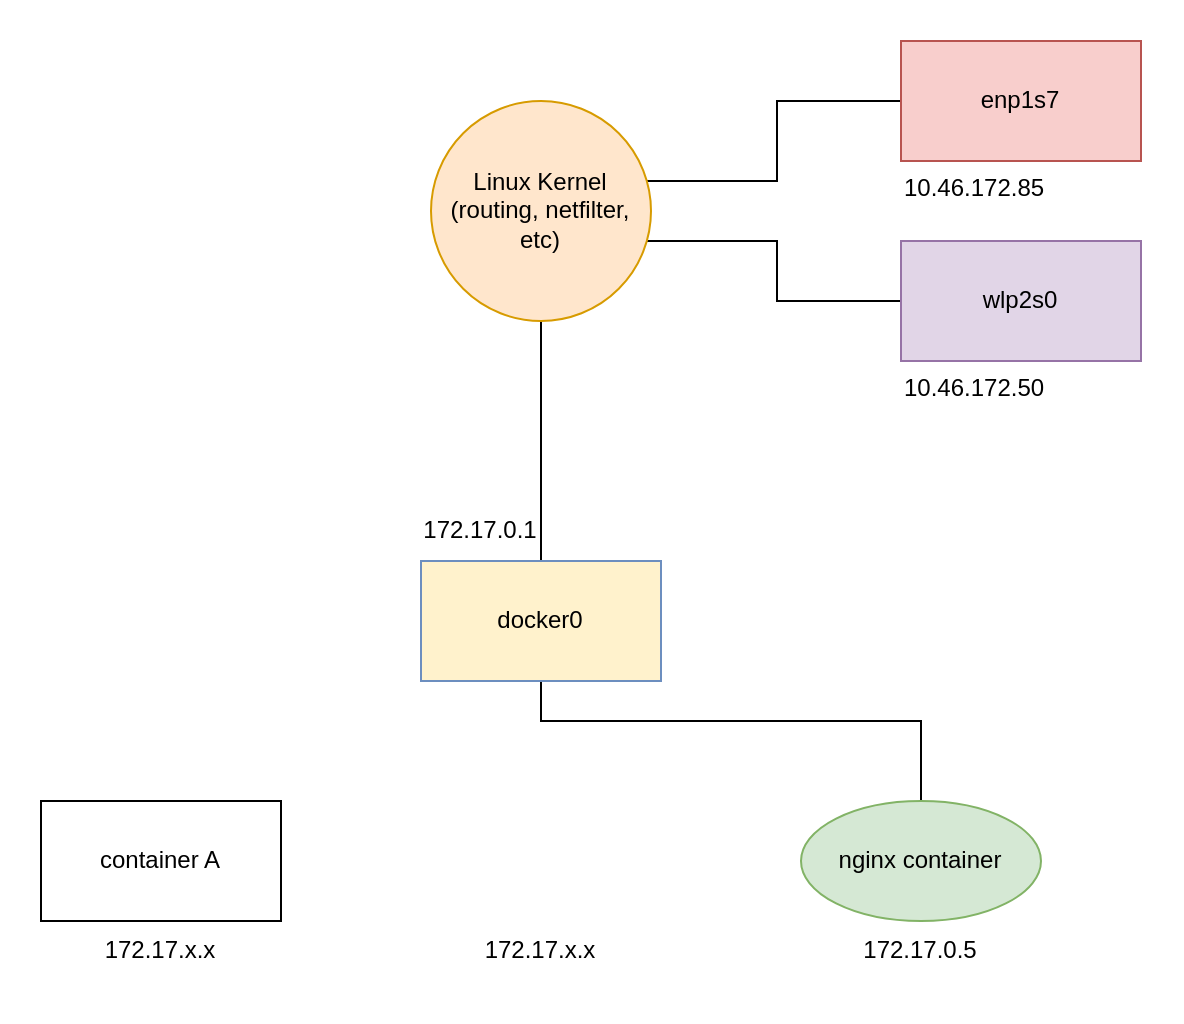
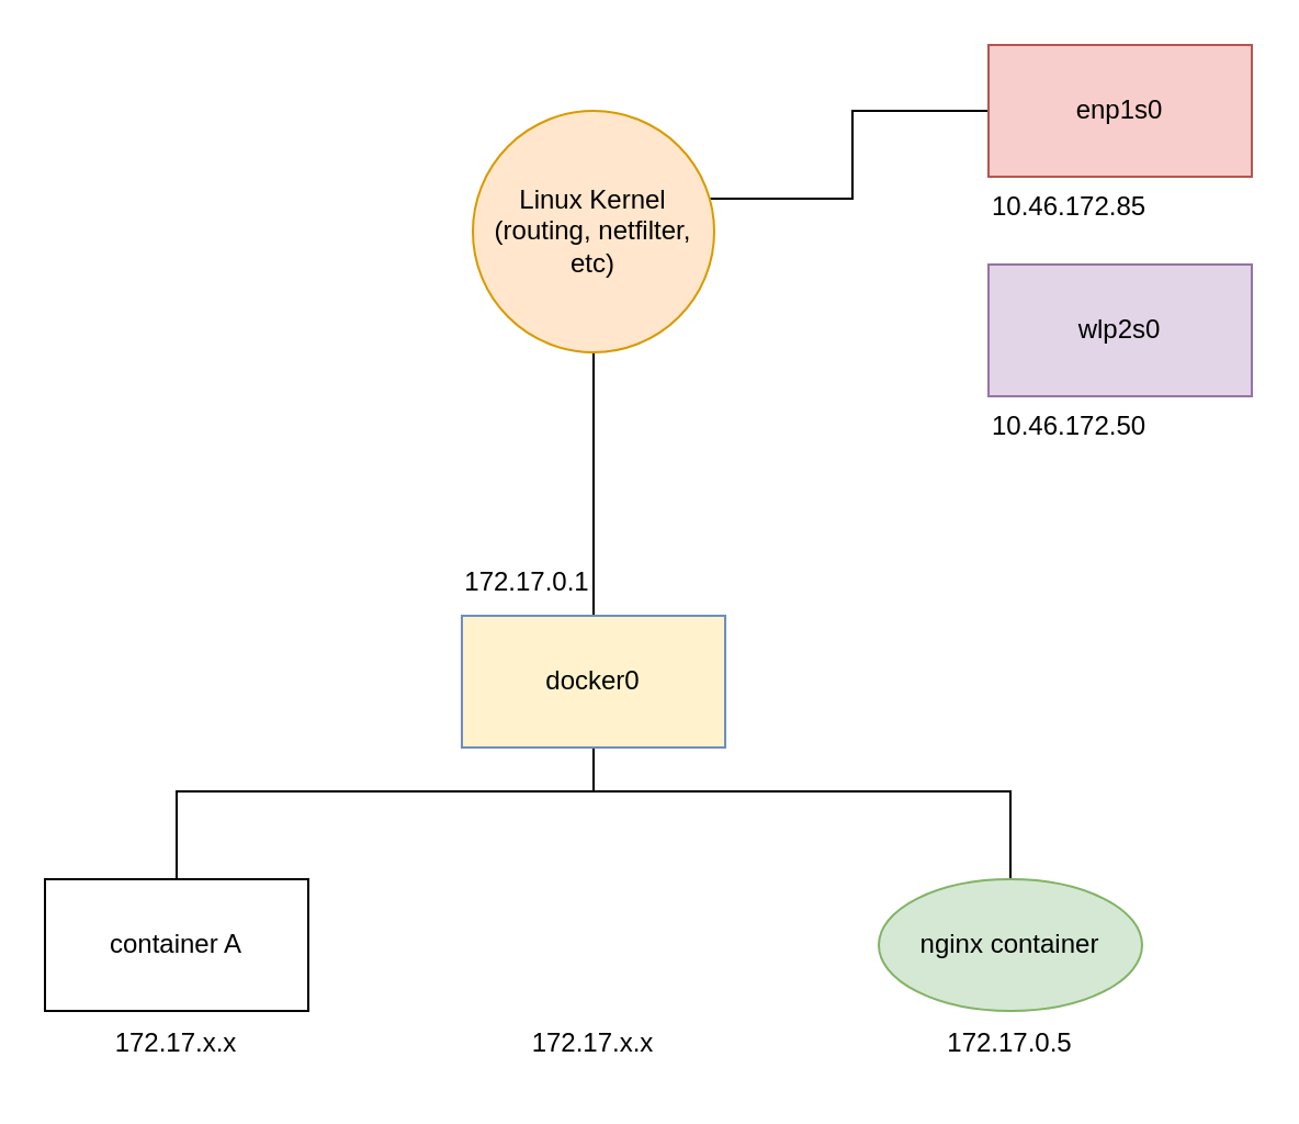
  <mxCell id="0" />
  <mxCell id="1" parent="0" />
+ <mxCell id="2" value="" style="edgeStyle=orthogonalEdgeStyle;rounded=0;orthogonalLoop=1;jettySize=auto;html=1;endArrow=none;endFill=0;" edge="1" parent="1" source="5" target="6"><mxGeometry relative="1" as="geometry"><Array as="points"><mxPoint x="270" y="360" /><mxPoint x="80" y="360" /></Array></mxGeometry></mxCell>
  <mxCell id="3" style="edgeStyle=orthogonalEdgeStyle;rounded=0;orthogonalLoop=1;jettySize=auto;html=1;endArrow=none;endFill=0;" edge="1" parent="1" source="5" target="7"><mxGeometry relative="1" as="geometry"><Array as="points"><mxPoint x="270" y="360" /><mxPoint x="460" y="360" /></Array></mxGeometry></mxCell>
  <mxCell id="4" value="" style="edgeStyle=orthogonalEdgeStyle;rounded=0;orthogonalLoop=1;jettySize=auto;html=1;endArrow=none;endFill=0;" edge="1" parent="1" source="5" target="10"><mxGeometry relative="1" as="geometry" /></mxCell>
  <mxCell id="5" value="docker0" style="rounded=0;whiteSpace=wrap;html=1;fillColor=#fff2cc;strokeColor=#6c8ebf;" vertex="1" parent="1"><mxGeometry x="210" y="280" width="120" height="60" as="geometry" /></mxCell>
  <mxCell id="6" value="container A" style="rounded=0;whiteSpace=wrap;html=1;" vertex="1" parent="1"><mxGeometry x="20" y="400" width="120" height="60" as="geometry" /></mxCell>
  <mxCell id="7" value="nginx container" style="ellipse;whiteSpace=wrap;html=1;fillColor=#d5e8d4;strokeColor=#82b366;" vertex="1" parent="1"><mxGeometry x="400" y="400" width="120" height="60" as="geometry" /></mxCell>
  <mxCell id="8" value="" style="edgeStyle=orthogonalEdgeStyle;rounded=0;orthogonalLoop=1;jettySize=auto;html=1;endArrow=none;endFill=0;" edge="1" parent="1" source="10" target="11"><mxGeometry relative="1" as="geometry"><Array as="points"><mxPoint x="388" y="90" /><mxPoint x="388" y="50" /></Array></mxGeometry></mxCell>
- <mxCell id="9" value="" style="edgeStyle=orthogonalEdgeStyle;rounded=0;orthogonalLoop=1;jettySize=auto;html=1;endArrow=none;endFill=0;entryX=0;entryY=0.5;entryDx=0;entryDy=0;" edge="1" parent="1" source="10" target="12"><mxGeometry relative="1" as="geometry"><Array as="points"><mxPoint x="388" y="120" /><mxPoint x="388" y="150" /></Array></mxGeometry></mxCell>
  <mxCell id="10" value="Linux Kernel (routing, netfilter, etc)" style="ellipse;whiteSpace=wrap;html=1;rounded=0;fillColor=#ffe6cc;strokeColor=#d79b00;" vertex="1" parent="1"><mxGeometry x="215" y="50" width="110" height="110" as="geometry" /></mxCell>
- <mxCell id="11" value="enp1s7" style="whiteSpace=wrap;html=1;rounded=0;fillColor=#f8cecc;strokeColor=#b85450;" vertex="1" parent="1"><mxGeometry x="450" y="20" width="120" height="60" as="geometry" /></mxCell>
+ <mxCell id="11" value="enp1s0" style="whiteSpace=wrap;html=1;rounded=0;fillColor=#f8cecc;strokeColor=#b85450;" vertex="1" parent="1"><mxGeometry x="450" y="20" width="120" height="60" as="geometry" /></mxCell>
  <mxCell id="12" value="wlp2s0" style="whiteSpace=wrap;html=1;rounded=0;fillColor=#e1d5e7;strokeColor=#9673a6;" vertex="1" parent="1"><mxGeometry x="450" y="120" width="120" height="60" as="geometry" /></mxCell>
  <mxCell id="13" value="172.17.0.5" style="text;html=1;align=center;verticalAlign=middle;whiteSpace=wrap;rounded=0;" vertex="1" parent="1"><mxGeometry x="430" y="460" width="60" height="30" as="geometry" /></mxCell>
  <mxCell id="14" value="172.17.x.x" style="text;html=1;align=center;verticalAlign=middle;whiteSpace=wrap;rounded=0;" vertex="1" parent="1"><mxGeometry x="240" y="460" width="60" height="30" as="geometry" /></mxCell>
  <mxCell id="15" value="172.17.x.x" style="text;html=1;align=center;verticalAlign=middle;whiteSpace=wrap;rounded=0;" vertex="1" parent="1"><mxGeometry x="50" y="460" width="60" height="30" as="geometry" /></mxCell>
  <mxCell id="16" value="172.17.0.1" style="text;html=1;align=center;verticalAlign=middle;whiteSpace=wrap;rounded=0;" vertex="1" parent="1"><mxGeometry x="210" y="250" width="60" height="30" as="geometry" /></mxCell>
  <mxCell id="17" value="10.46.172.50" style="text;whiteSpace=wrap;" vertex="1" parent="1"><mxGeometry x="450" y="180" width="100" height="40" as="geometry" /></mxCell>
  <mxCell id="18" value="10.46.172.85" style="text;whiteSpace=wrap;" vertex="1" parent="1"><mxGeometry x="450" y="80" width="100" height="40" as="geometry" /></mxCell>
